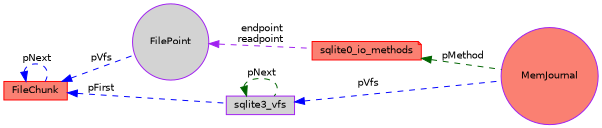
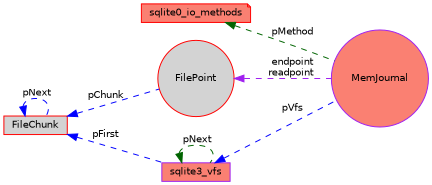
  digraph {
    rankdir=LR
    node [color=red fillcolor=salmon fontname=Helvetica fontsize=10 shape=circle style=filled]
    edge [color=blue dir=back fontname=Helvetica fontsize=10 labelfontname=Helvetica labelfontsize=10 style=dashed]
    n1 [color=purple fontcolor=black height=0.2 label=MemJournal width=0.4]
    n2 [height=0.2 label=sqlite0_io_methods shape=note width=0.4]
-   n3 [height=0.2 label=FileChunk shape=box width=0.4]
-   n4 [color=purple fillcolor=lightgrey height=0.2 label=FilePoint width=0.4]
-   n5 [color=purple fillcolor=lightgrey height=0.2 label=sqlite3_vfs shape=box width=0.4]
+   n3 [fillcolor=lightgrey height=0.2 label=FileChunk shape=box width=0.4]
+   n4 [fillcolor=lightgrey height=0.2 label=FilePoint width=0.4]
+   n5 [color=purple height=0.2 label=sqlite3_vfs shape=box width=0.4]
    n2 -> n1 [color=darkgreen label=" pMethod"]
    n3 -> n3 [label=" pNext"]
-   n3 -> n4 [label=" pVfs"]
+   n3 -> n4 [label=" pChunk"]
    n3 -> n5 [label=" pFirst"]
-   n4 -> n2 [color=purple label=" endpoint\nreadpoint"]
+   n4 -> n1 [color=purple label=" endpoint\nreadpoint"]
    n5 -> n1 [label=" pVfs"]
    n5 -> n5 [color=darkgreen label=" pNext"]
  }
